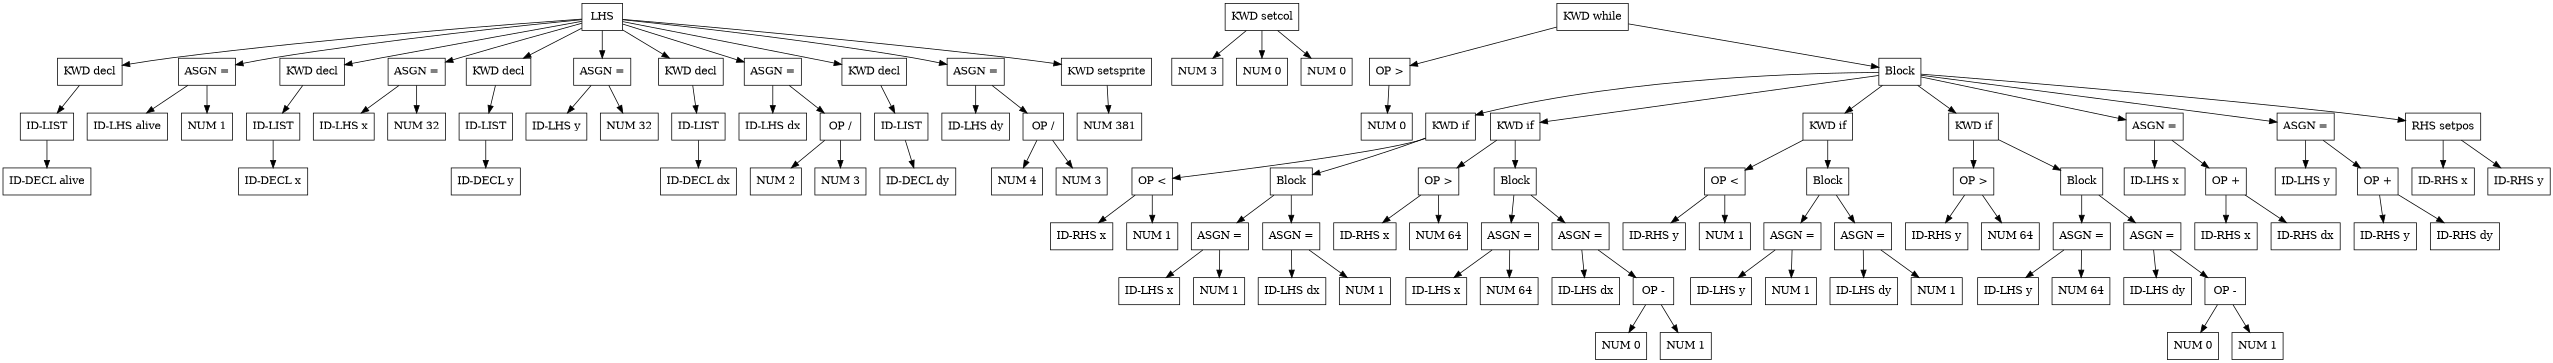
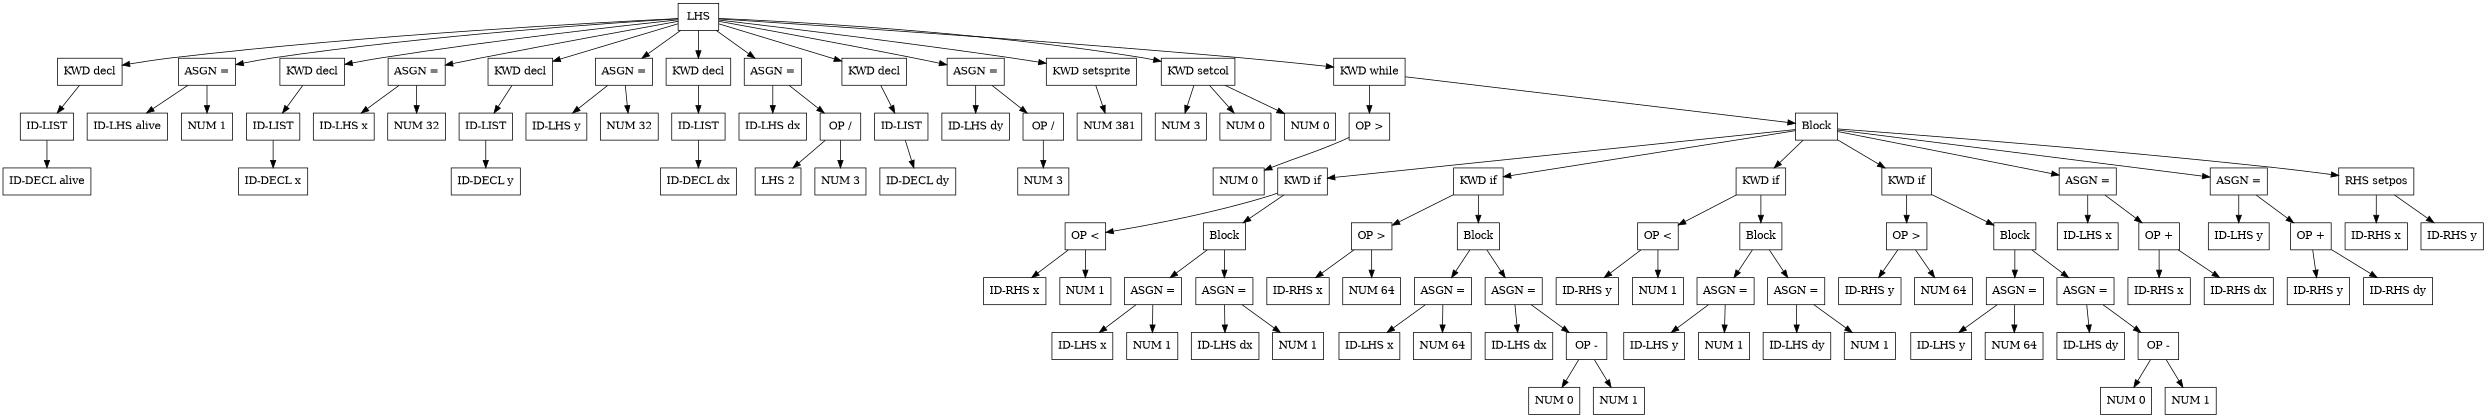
  digraph {
    node [shape=record]
    n1 [label=LHS uuid="609770fb-7537-4184-b6ad-c7c4d1321462"]
    n2 [label="KWD decl" uuid="c3bcbd0b-8d88-4ce8-9258-580ccda7b4a8"]
    n3 [label="ASGN =" uuid="aeebda89-f657-4143-94c4-3ce4693e0a2f"]
    n4 [label="KWD decl" uuid="f5a6336d-6e51-4d9d-b45e-e2da06dd0554"]
    n5 [label="ASGN =" uuid="32c37437-8616-4e62-b681-99171454865d"]
    n6 [label="KWD decl" uuid="1d786e5e-4ac4-4f37-af7e-e28a4aee4f7b"]
    n7 [label="ASGN =" uuid="21ece982-6eb2-4a2d-8751-1f4b69c77d8d"]
    n8 [label="KWD decl" uuid="f94e877e-3a2f-4a27-bb95-c842e01d34ea"]
    n9 [label="ASGN =" uuid="6bfce270-5575-4b39-821a-4315c7c5cfe8"]
    n10 [label="KWD decl" uuid="3ce7afc0-1ab0-490e-92f9-404029f3360e"]
    n11 [label="ASGN =" uuid="fc14bfa9-a254-446e-879b-02a83fbb4232"]
    n12 [label="KWD setsprite" uuid="a2c7d432-9bb8-4d91-bd55-99045c6f509a"]
    n13 [label="KWD setcol" uuid="e97086e9-5257-4560-a45f-7fa76fe16f07"]
    n14 [label="KWD while" uuid="65e8b523-54bf-4c95-906a-466515fdec8f"]
    n15 [label="ID-LIST " uuid="767ff139-8b28-4dec-983d-9bb241672434"]
    n16 [label="ID-LHS alive" uuid="b8291108-3dfa-462f-a826-8bf72649627a"]
    n17 [label="NUM 1" uuid="110e5996-d3a4-4656-b1a6-45b80a676885"]
    n18 [label="ID-LIST " uuid="59f2fe6e-ece8-44d1-a1e1-6e91e561141b"]
    n19 [label="ID-LHS x" uuid="5f2e821a-f58c-4c43-a4d4-6297e410bfe6"]
    n20 [label="NUM 32" uuid="fb3f3576-cceb-4e4d-9667-90ac21ef96df"]
    n21 [label="ID-LIST " uuid="73bd338a-0dd2-403f-a582-36cd817ddc6d"]
    n22 [label="ID-LHS y" uuid="b4b761e9-7458-4512-b94c-831a5df38555"]
    n23 [label="NUM 32" uuid="cf27ecc1-3e7f-40eb-af99-ec52fc010124"]
    n24 [label="ID-LIST " uuid="78c079e8-4ded-48a6-9687-25450126c4eb"]
    n25 [label="ID-LHS dx" uuid="c4ad2da3-b88b-482e-b55d-3592a1ab476f"]
    n26 [label="OP /" uuid="c32ac98a-72e0-46d3-86be-a26021f7dcba"]
    n27 [label="ID-LIST " uuid="7be222ce-8198-43ed-bcc6-acbf242efac3"]
    n28 [label="ID-LHS dy" uuid="d9ecf361-6ea8-4342-9955-3d0aecf6227f"]
    n29 [label="OP /" uuid="3924c1e8-a81f-47eb-81d6-504ca6741310"]
    n30 [label="NUM 381" uuid="abea2bc9-511a-4948-a6e7-9056be0e911c"]
    n31 [label="NUM 3" uuid="3441aa2c-ddf5-435c-9f1e-94ed9b2b6cee"]
    n32 [label="NUM 0" uuid="c24ecbbd-9d36-4b0f-b97b-55dad6e3501a"]
    n33 [label="NUM 0" uuid="450e0802-0eaf-4405-b301-6b1ad7164e73"]
    n34 [label="OP \>" uuid="ba635c55-2233-4949-95e1-6a6c0b1677bd"]
    n35 [label="Block " uuid="b6f53ee3-fb00-4ac1-99b7-107155c8c25e"]
    n36 [label="ID-DECL alive" uuid="95987862-0398-4b79-a8c5-9b5eaff1ece3"]
    n37 [label="ID-DECL x" uuid="e9ae9e65-c508-4bfa-bb19-70f28d65517e"]
    n38 [label="ID-DECL y" uuid="6d41ab8d-66f2-4a7f-aa7c-726241aa0820"]
    n39 [label="ID-DECL dx" uuid="176bae6e-a0f7-4927-a143-1af002eb81b7"]
-   n40 [label="NUM 2" uuid="3ef77d60-f70b-40cc-babe-a3ae24b33a12"]
+   n40 [label="LHS 2" uuid="3ef77d60-f70b-40cc-babe-a3ae24b33a12"]
    n41 [label="NUM 3" uuid="cbcdd729-5ed3-4ae0-a864-1d962d1ed935"]
    n42 [label="ID-DECL dy" uuid="bbd6a5be-ecb5-4fa4-b9e5-e985763e81bf"]
-   n43 [label="NUM 4" uuid="02ea007e-5200-4694-b27d-873d32693b46"]
    n44 [label="NUM 3" uuid="ba0f90e7-8334-4a03-8b38-11989e461dc0"]
    n45 [label="NUM 0" uuid="adba1255-b447-472e-99ad-475f91fcae39"]
    n46 [label="KWD if" uuid="05a76c76-9bee-4dea-bacd-b6fdc2dbf2cc"]
    n47 [label="KWD if" uuid="1925a71c-25f8-497d-9f9e-96ea3cc73bbd"]
    n48 [label="KWD if" uuid="f58bdfae-c98b-46c6-a846-815e82beddfb"]
    n49 [label="KWD if" uuid="6333c560-e6b9-4f77-9a23-f9f73fc4d167"]
    n50 [label="ASGN =" uuid="f3a0bad4-24e9-43ba-9f70-60ba675d8841"]
    n51 [label="ASGN =" uuid="299779ce-fce2-429b-ac20-ca5aa108367b"]
    n52 [label="RHS setpos" uuid="07f2bb46-4e62-47c4-b795-7e67d3e05d61"]
    n53 [label="OP \<" uuid="8a2c7f30-8b7b-4035-bffd-544589b9f848"]
    n54 [label="Block " uuid="839aec28-b70f-40a3-8e04-f14359f104bc"]
    n55 [label="OP \>" uuid="1e22bd39-89d3-42a0-a931-61f21d21f7d4"]
    n56 [label="Block " uuid="2a2c7c44-87c4-4004-a748-7b680cb90e8c"]
    n57 [label="OP \<" uuid="a1defb9c-528b-48ed-ac0d-63f9b329c941"]
    n58 [label="Block " uuid="c298ee85-9840-4cb7-aaf8-77382e485a29"]
    n59 [label="OP \>" uuid="a2cc5d4f-05d9-4fef-b626-4f6542119097"]
    n60 [label="Block " uuid="38cf8a96-ee8c-44b8-8e55-e254c8096df2"]
    n61 [label="ID-LHS x" uuid="1754e7bc-dbb8-4112-b051-68ba8d80b0ff"]
    n62 [label="OP +" uuid="6a4c909a-929a-4a40-be68-7e53292a22a3"]
    n63 [label="ID-LHS y" uuid="8477df91-f402-44d7-b646-362810556d32"]
    n64 [label="OP +" uuid="26dc1388-29d0-4e50-809b-7c3ae0990ebc"]
    n65 [label="ID-RHS x" uuid="3a088121-83fe-40c7-a781-9c3a91e01966"]
    n66 [label="ID-RHS y" uuid="01c5cf23-50be-4649-8421-14aee10e02fb"]
    n67 [label="ID-RHS x" uuid="7561d9cb-4b35-4791-8deb-bdbd18c0e0ba"]
    n68 [label="NUM 1" uuid="f3e12dc7-6457-430b-87ac-20dde1478771"]
    n69 [label="ASGN =" uuid="7274a7b6-c987-41ad-aa35-f4056bafbdef"]
    n70 [label="ASGN =" uuid="76b294f2-394b-4a27-a3b3-049b1a56056f"]
    n71 [label="ID-LHS x" uuid="d44aa552-02fd-49ea-a70a-92e2255cd919"]
    n72 [label="NUM 1" uuid="444c873e-ad28-4eae-8444-f5ebe8f88002"]
    n73 [label="ID-LHS dx" uuid="6631f630-fd75-4cc9-b8a7-e52ec410ebe7"]
    n74 [label="NUM 1" uuid="cb28c8ec-ad16-42e9-8177-36ceca12ca61"]
    n75 [label="ID-RHS x" uuid="8945efdd-8ca5-41ab-8233-924c3c53a3d0"]
    n76 [label="NUM 64" uuid="5dc7f7fa-4177-43ab-b471-0280c66c07ad"]
    n77 [label="ASGN =" uuid="56e920cf-3346-4a99-bf1c-809acaa22ae5"]
    n78 [label="ASGN =" uuid="4bbf1d21-bbe7-4f5e-9da5-7e26be97bae9"]
    n79 [label="ID-LHS x" uuid="975fa57e-feae-47c7-b92a-4ff3c9363fd6"]
    n80 [label="NUM 64" uuid="25ffd726-ee01-478d-941d-5c3a587b9843"]
    n81 [label="ID-LHS dx" uuid="5bf86bee-6786-4059-9970-622d479d3e76"]
    n82 [label="OP -" uuid="74ae8901-74ca-40f8-883f-769041de90ea"]
    n83 [label="NUM 0" uuid="fe88e000-0aa4-4cd5-be80-3631f9452ac5"]
    n84 [label="NUM 1" uuid="f46cc67d-d599-482f-9684-bce02e2591e5"]
    n85 [label="ID-RHS y" uuid="5a70d05e-7283-4ea2-922d-c8ebe475e138"]
    n86 [label="NUM 1" uuid="6caa893a-f469-46ce-9855-adee937ae003"]
    n87 [label="ASGN =" uuid="e2aa8cce-738d-41e9-92ce-a1e26e4ec371"]
    n88 [label="ASGN =" uuid="22d41c4b-b847-4e1c-898b-446c3fe80284"]
    n89 [label="ID-LHS y" uuid="4e4f8dce-bf30-4b4c-a955-6b879e41ebb6"]
    n90 [label="NUM 1" uuid="00dea462-353a-46d2-ad7b-4db034e5929b"]
    n91 [label="ID-LHS dy" uuid="8a8b42b5-55c4-43c1-89a8-841b8de3d446"]
    n92 [label="NUM 1" uuid="d7b41fdc-5e36-4752-97ce-bc78edc98f08"]
    n93 [label="ID-RHS y" uuid="80fff9d1-0e9c-4a18-8b9b-9b3af00d6453"]
    n94 [label="NUM 64" uuid="35a1e772-c95b-4ff9-8e5a-0aa27fc81933"]
    n95 [label="ASGN =" uuid="25f5f48a-3467-4331-be78-658efe239ecf"]
    n96 [label="ASGN =" uuid="ef70626f-4872-428a-ac8f-c2f986bf70de"]
    n97 [label="ID-LHS y" uuid="4cebfbde-cfc0-41f4-94e5-f09b8f18d71b"]
    n98 [label="NUM 64" uuid="0c1a0013-c845-4210-84bc-bd67bb48a8aa"]
    n99 [label="ID-LHS dy" uuid="2224acd1-9e4f-40d5-af74-5874ece45530"]
    n100 [label="OP -" uuid="c6b66c21-88f2-4f7d-a46c-29089d94636a"]
    n101 [label="NUM 0" uuid="9688b241-fdc2-425b-8d4f-d591f1dc7b55"]
    n102 [label="NUM 1" uuid="8e64dda7-3686-4ea4-97f8-46cd750dba5b"]
    n103 [label="ID-RHS x" uuid="15061ea3-47b5-4dc8-86f6-d1c264ff3203"]
    n104 [label="ID-RHS dx" uuid="70029fe4-72fc-4350-ac2c-75e5a9d650e2"]
    n105 [label="ID-RHS y" uuid="642107d2-0303-413d-87da-88f4aaeac954"]
    n106 [label="ID-RHS dy" uuid="9d808dee-7e1e-47bb-91b5-643105535487"]
    n1 -> n2
    n1 -> n3
    n1 -> n4
    n1 -> n5
    n1 -> n6
    n1 -> n7
    n1 -> n8
    n1 -> n9
    n1 -> n10
    n1 -> n11
    n1 -> n12
+   n1 -> n13
+   n1 -> n14
    n2 -> n15
    n3 -> n16
    n3 -> n17
    n4 -> n18
    n5 -> n19
    n5 -> n20
    n6 -> n21
    n7 -> n22
    n7 -> n23
    n8 -> n24
    n9 -> n25
    n9 -> n26
    n10 -> n27
    n11 -> n28
    n11 -> n29
    n12 -> n30
    n13 -> n31
    n13 -> n32
    n13 -> n33
    n14 -> n34
    n14 -> n35
    n15 -> n36
    n18 -> n37
    n21 -> n38
    n24 -> n39
    n26 -> n40
    n26 -> n41
    n27 -> n42
-   n29 -> n43
    n29 -> n44
    n34 -> n45
    n35 -> n46
    n35 -> n47
    n35 -> n48
    n35 -> n49
    n35 -> n50
    n35 -> n51
    n35 -> n52
    n46 -> n53
    n46 -> n54
    n47 -> n55
    n47 -> n56
    n48 -> n57
    n48 -> n58
    n49 -> n59
    n49 -> n60
    n50 -> n61
    n50 -> n62
    n51 -> n63
    n51 -> n64
    n52 -> n65
    n52 -> n66
    n53 -> n67
    n53 -> n68
    n54 -> n69
    n54 -> n70
    n55 -> n75
    n55 -> n76
    n56 -> n77
    n56 -> n78
    n57 -> n85
    n57 -> n86
    n58 -> n87
    n58 -> n88
    n59 -> n93
    n59 -> n94
    n60 -> n95
    n60 -> n96
    n62 -> n103
    n62 -> n104
    n64 -> n105
    n64 -> n106
    n69 -> n71
    n69 -> n72
    n70 -> n73
    n70 -> n74
    n77 -> n79
    n77 -> n80
    n78 -> n81
    n78 -> n82
    n82 -> n83
    n82 -> n84
    n87 -> n89
    n87 -> n90
    n88 -> n91
    n88 -> n92
    n95 -> n97
    n95 -> n98
    n96 -> n99
    n96 -> n100
    n100 -> n101
    n100 -> n102
  }
